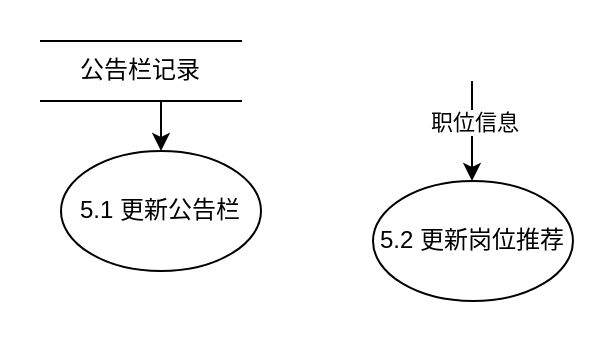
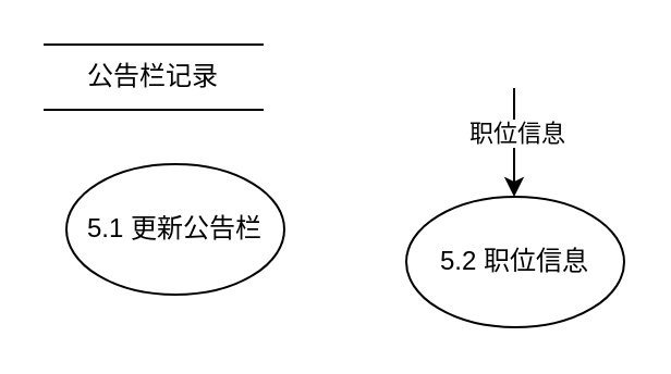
  <mxCell id="0" />
  <mxCell id="1" parent="0" />
  <mxCell id="2" value="5.1 更新公告栏" style="shape=ellipse;html=1;dashed=0;whiteSpace=wrap;perimeter=ellipsePerimeter;" vertex="1" parent="1"><mxGeometry x="30" y="75" width="100" height="60" as="geometry" /></mxCell>
  <mxCell id="3" style="rounded=0;orthogonalLoop=1;jettySize=auto;html=1;exitX=0.5;exitY=0;exitDx=0;exitDy=0;entryX=0.5;entryY=0;entryDx=0;entryDy=0;" edge="1" parent="1"><mxGeometry relative="1" as="geometry"><mxPoint x="235.5" y="90" as="targetPoint" /><mxPoint x="235.5" y="40" as="sourcePoint" /></mxGeometry></mxCell>
  <mxCell id="4" value="职位信息" style="edgeLabel;html=1;align=center;verticalAlign=middle;resizable=0;points=[];" vertex="1" connectable="0" parent="3"><mxGeometry x="-0.453" y="-1" relative="1" as="geometry"><mxPoint x="2" y="6" as="offset" /></mxGeometry></mxCell>
- <mxCell id="5" value="5.2 更新岗位推荐" style="shape=ellipse;html=1;dashed=0;whiteSpace=wrap;perimeter=ellipsePerimeter;" vertex="1" parent="1"><mxGeometry x="186" y="90" width="100" height="60" as="geometry" /></mxCell>
- <mxCell id="6" style="edgeStyle=orthogonalEdgeStyle;rounded=0;orthogonalLoop=1;jettySize=auto;html=1;exitX=0.5;exitY=1;exitDx=0;exitDy=0;entryX=0.5;entryY=0;entryDx=0;entryDy=0;" edge="1" parent="1" source="7" target="2"><mxGeometry relative="1" as="geometry" /></mxCell>
+ <mxCell id="5" value="5.2 职位信息" style="shape=ellipse;html=1;dashed=0;whiteSpace=wrap;perimeter=ellipsePerimeter;" vertex="1" parent="1"><mxGeometry x="186" y="90" width="100" height="60" as="geometry" /></mxCell>
  <mxCell id="7" value="公告栏记录" style="html=1;dashed=0;whiteSpace=wrap;shape=partialRectangle;right=0;left=0;" vertex="1" parent="1"><mxGeometry x="20" y="20" width="100" height="30" as="geometry" /></mxCell>
